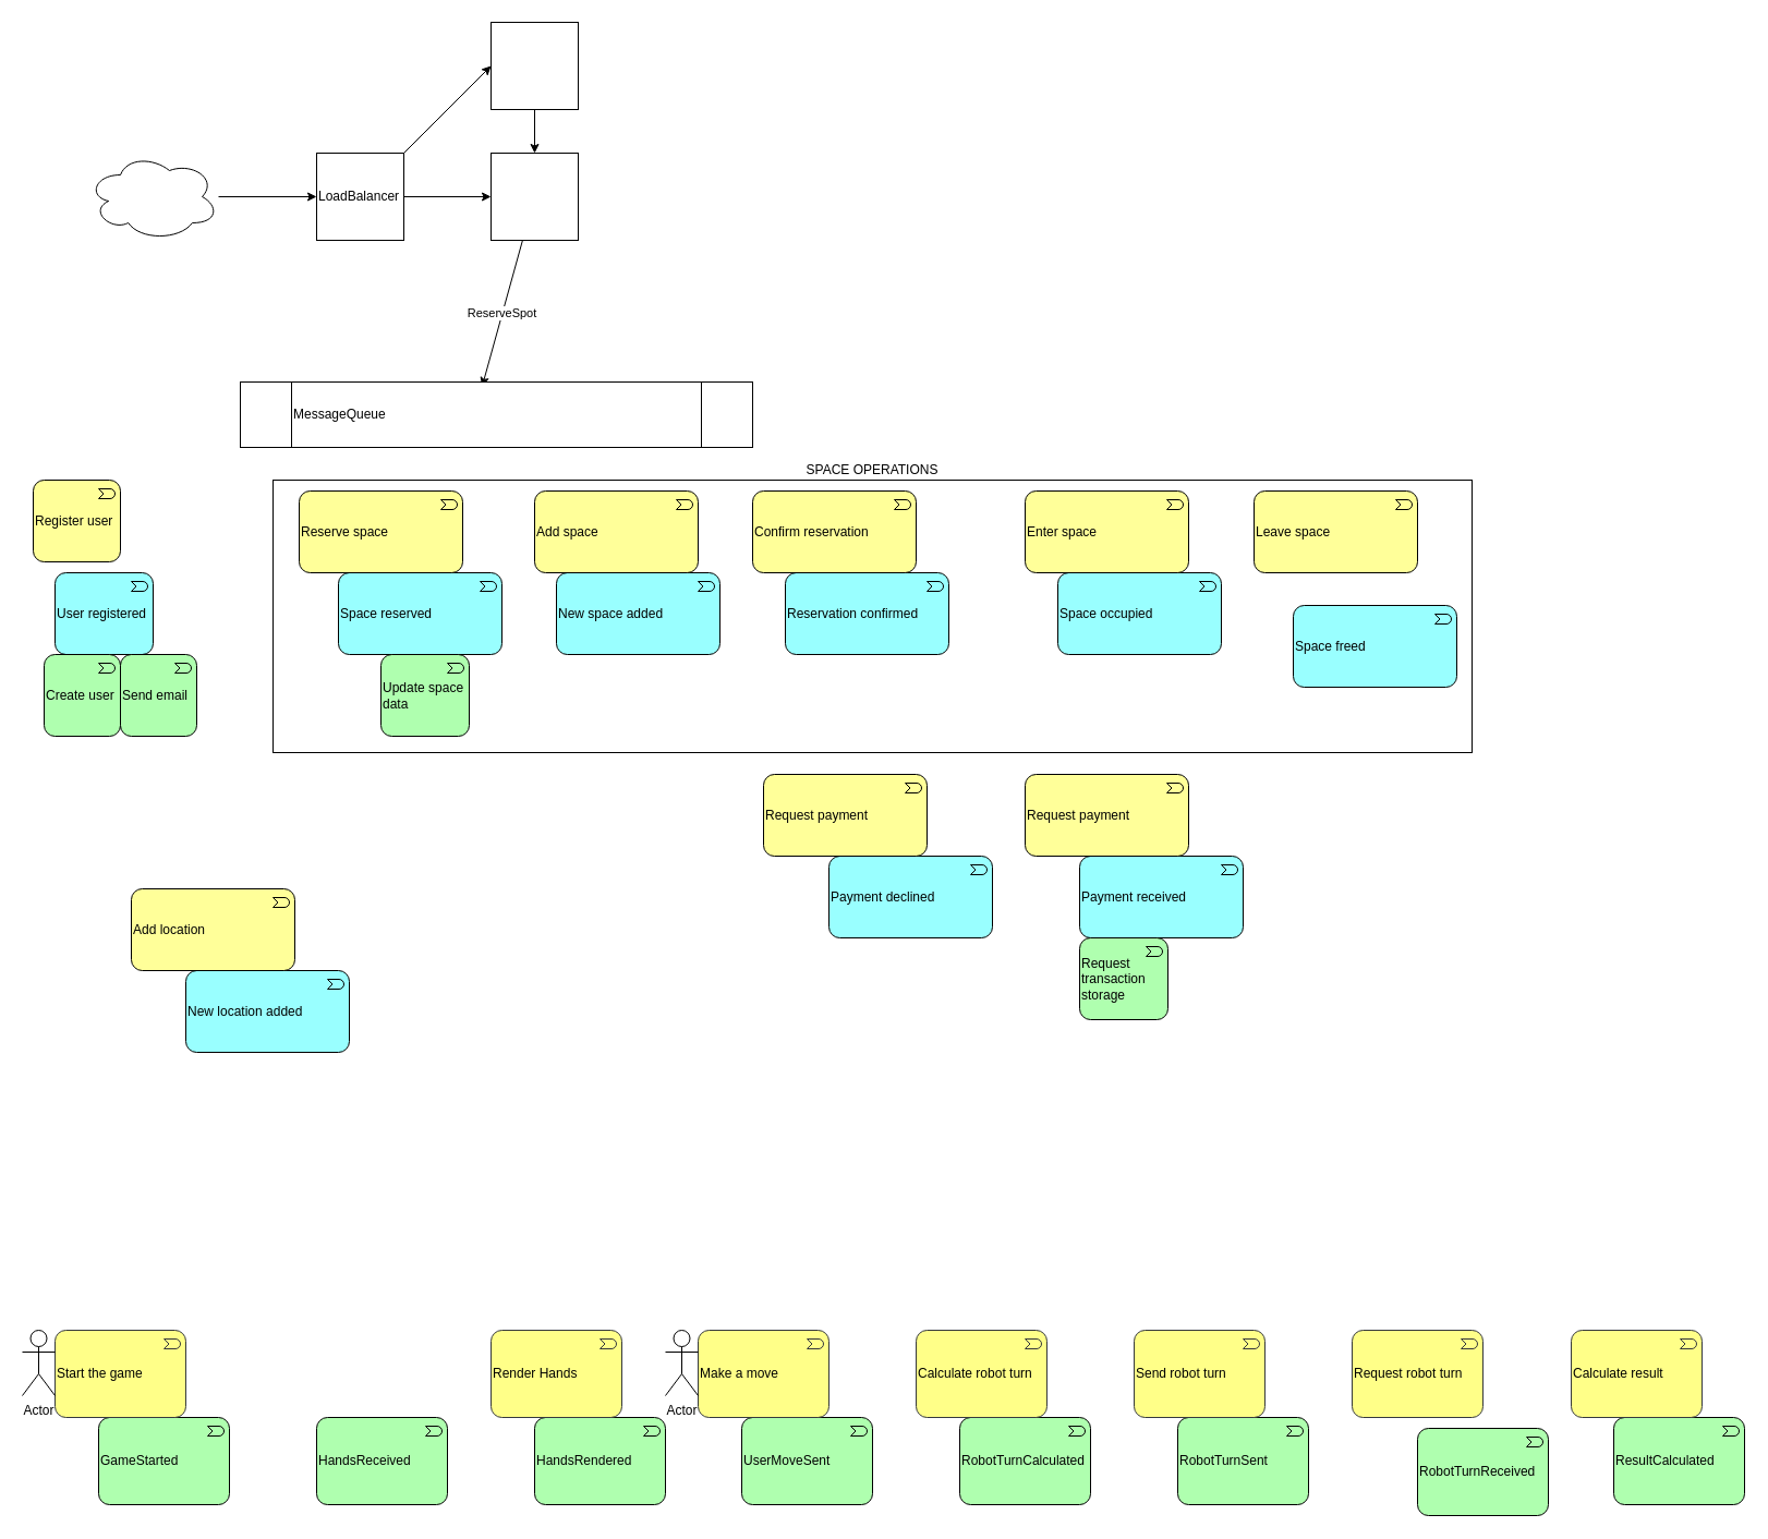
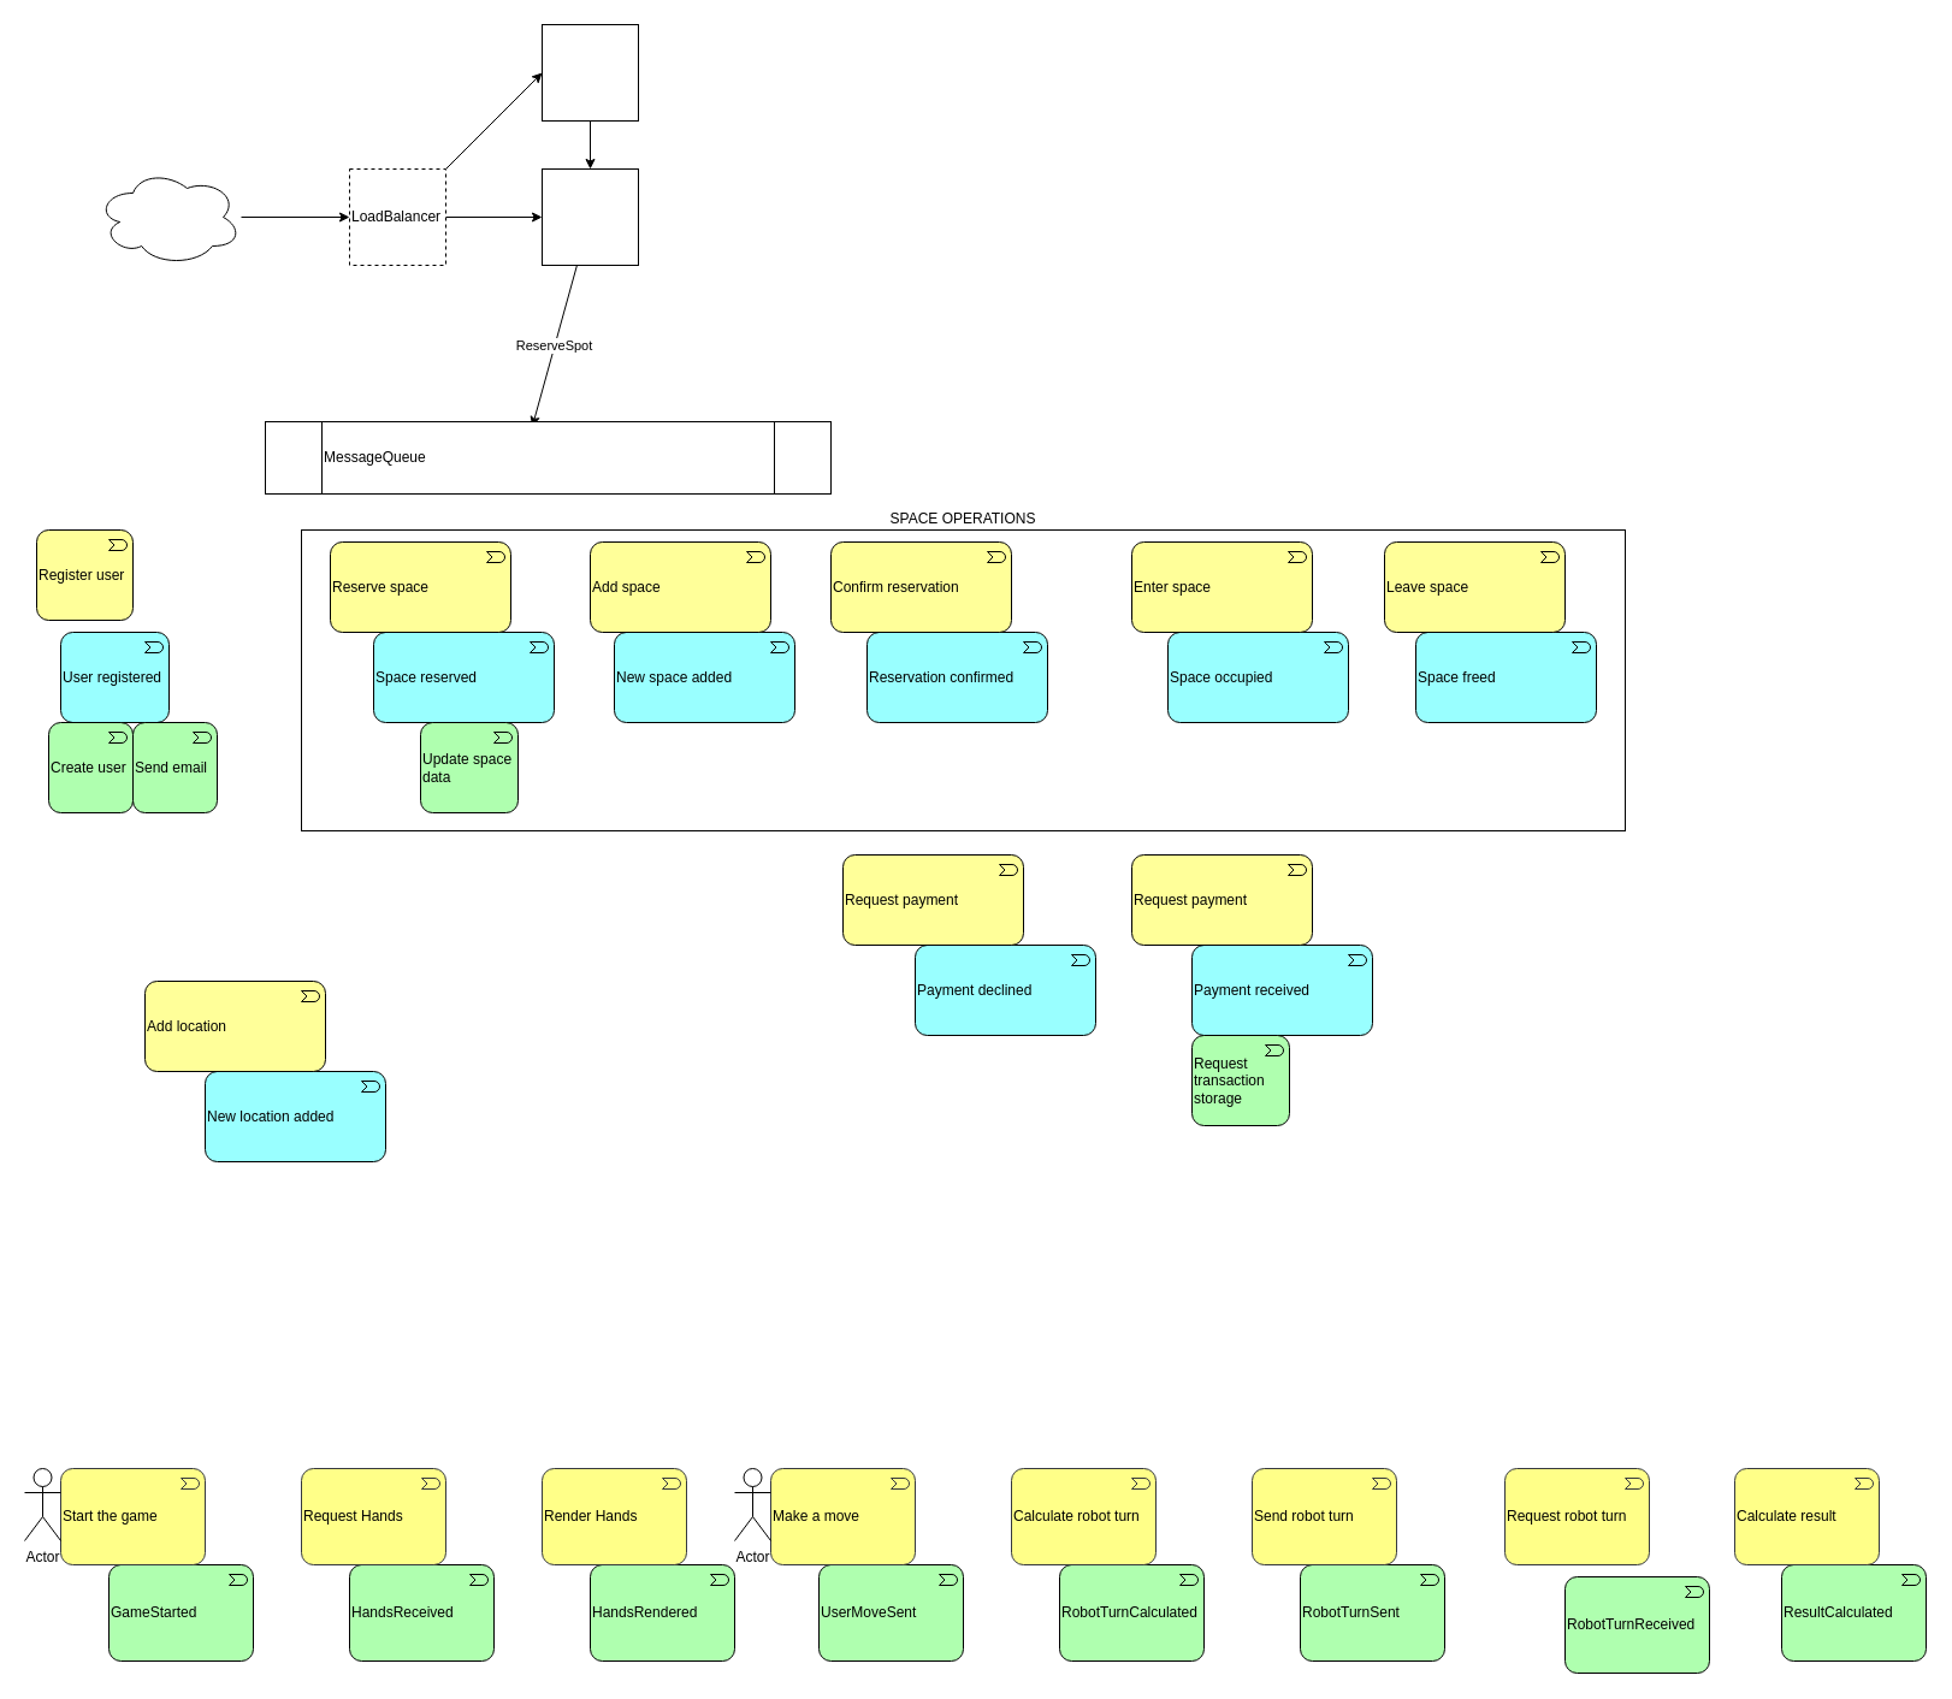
  <mxCell id="0" />
  <mxCell id="1" parent="0" />
  <mxCell id="2" value="SPACE OPERATIONS" style="rounded=0;whiteSpace=wrap;html=1;align=center;labelPosition=center;verticalLabelPosition=top;verticalAlign=bottom;" parent="1" vertex="1"><mxGeometry x="250" y="440" width="1100" height="250" as="geometry" /></mxCell>
  <mxCell id="3" style="edgeStyle=none;rounded=0;orthogonalLoop=1;jettySize=auto;html=1;entryX=0;entryY=0.5;entryDx=0;entryDy=0;" parent="1" source="4" target="7" edge="1"><mxGeometry relative="1" as="geometry" /></mxCell>
  <mxCell id="4" value="" style="ellipse;shape=cloud;whiteSpace=wrap;html=1;align=left;" parent="1" vertex="1"><mxGeometry x="80" y="140" width="120" height="80" as="geometry" /></mxCell>
  <mxCell id="5" style="edgeStyle=none;rounded=0;orthogonalLoop=1;jettySize=auto;html=1;entryX=0;entryY=0.5;entryDx=0;entryDy=0;" parent="1" source="7" target="9" edge="1"><mxGeometry relative="1" as="geometry" /></mxCell>
  <mxCell id="6" style="edgeStyle=none;rounded=0;orthogonalLoop=1;jettySize=auto;html=1;entryX=0;entryY=0.5;entryDx=0;entryDy=0;" parent="1" source="7" target="12" edge="1"><mxGeometry relative="1" as="geometry" /></mxCell>
- <mxCell id="7" value="LoadBalancer" style="whiteSpace=wrap;html=1;aspect=fixed;align=left;" parent="1" vertex="1"><mxGeometry x="290" y="140" width="80" height="80" as="geometry" /></mxCell>
+ <mxCell id="7" value="LoadBalancer" style="whiteSpace=wrap;html=1;aspect=fixed;align=left;dashed=1;" parent="1" vertex="1"><mxGeometry x="290" y="140" width="80" height="80" as="geometry" /></mxCell>
  <mxCell id="8" value="ReserveSpot" style="edgeStyle=none;rounded=0;orthogonalLoop=1;jettySize=auto;html=1;entryX=0.472;entryY=0.067;entryDx=0;entryDy=0;entryPerimeter=0;" parent="1" source="9" target="10" edge="1"><mxGeometry relative="1" as="geometry" /></mxCell>
  <mxCell id="9" value="" style="whiteSpace=wrap;html=1;aspect=fixed;align=left;" parent="1" vertex="1"><mxGeometry x="450" y="140" width="80" height="80" as="geometry" /></mxCell>
  <mxCell id="10" value="MessageQueue" style="shape=process;whiteSpace=wrap;html=1;backgroundOutline=1;align=left;" parent="1" vertex="1"><mxGeometry x="220" y="350" width="470" height="60" as="geometry" /></mxCell>
  <mxCell id="11" style="edgeStyle=none;rounded=0;orthogonalLoop=1;jettySize=auto;html=1;" parent="1" source="12" target="9" edge="1"><mxGeometry relative="1" as="geometry" /></mxCell>
  <mxCell id="12" value="" style="whiteSpace=wrap;html=1;aspect=fixed;align=left;" parent="1" vertex="1"><mxGeometry x="450" y="20" width="80" height="80" as="geometry" /></mxCell>
  <mxCell id="13" value="User registered" style="html=1;outlineConnect=0;whiteSpace=wrap;fillColor=#99ffff;shape=mxgraph.archimate3.application;appType=event;archiType=rounded;align=left;" parent="1" vertex="1"><mxGeometry x="50" y="525" width="90" height="75" as="geometry" /></mxCell>
  <mxCell id="14" value="Space reserved" style="html=1;outlineConnect=0;whiteSpace=wrap;fillColor=#99ffff;shape=mxgraph.archimate3.application;appType=event;archiType=rounded;align=left;" parent="1" vertex="1"><mxGeometry x="310" y="525" width="150" height="75" as="geometry" /></mxCell>
  <mxCell id="15" value="Reservation confirmed" style="html=1;outlineConnect=0;whiteSpace=wrap;fillColor=#99ffff;shape=mxgraph.archimate3.application;appType=event;archiType=rounded;align=left;" parent="1" vertex="1"><mxGeometry x="720" y="525" width="150" height="75" as="geometry" /></mxCell>
- <mxCell id="16" value="Space freed" style="html=1;outlineConnect=0;whiteSpace=wrap;fillColor=#99ffff;shape=mxgraph.archimate3.application;appType=event;archiType=rounded;align=left;" parent="1" vertex="1"><mxGeometry x="1186" y="555" width="150" height="75" as="geometry" /></mxCell>
+ <mxCell id="16" value="Space freed" style="html=1;outlineConnect=0;whiteSpace=wrap;fillColor=#99ffff;shape=mxgraph.archimate3.application;appType=event;archiType=rounded;align=left;" parent="1" vertex="1"><mxGeometry x="1176" y="525" width="150" height="75" as="geometry" /></mxCell>
  <mxCell id="17" value="New space added" style="html=1;outlineConnect=0;whiteSpace=wrap;fillColor=#99ffff;shape=mxgraph.archimate3.application;appType=event;archiType=rounded;align=left;" parent="1" vertex="1"><mxGeometry x="510" y="525" width="150" height="75" as="geometry" /></mxCell>
  <mxCell id="18" value="New location added" style="html=1;outlineConnect=0;whiteSpace=wrap;fillColor=#99ffff;shape=mxgraph.archimate3.application;appType=event;archiType=rounded;align=left;" parent="1" vertex="1"><mxGeometry x="170" y="890" width="150" height="75" as="geometry" /></mxCell>
  <mxCell id="19" value="Payment received" style="html=1;outlineConnect=0;whiteSpace=wrap;fillColor=#99ffff;shape=mxgraph.archimate3.application;appType=event;archiType=rounded;align=left;" parent="1" vertex="1"><mxGeometry x="990" y="785" width="150" height="75" as="geometry" /></mxCell>
  <mxCell id="20" value="Space occupied" style="html=1;outlineConnect=0;whiteSpace=wrap;fillColor=#99ffff;shape=mxgraph.archimate3.application;appType=event;archiType=rounded;align=left;" parent="1" vertex="1"><mxGeometry x="970" y="525" width="150" height="75" as="geometry" /></mxCell>
  <mxCell id="21" value="Payment declined" style="html=1;outlineConnect=0;whiteSpace=wrap;fillColor=#99ffff;shape=mxgraph.archimate3.application;appType=event;archiType=rounded;align=left;" parent="1" vertex="1"><mxGeometry x="760" y="785" width="150" height="75" as="geometry" /></mxCell>
  <mxCell id="22" value="Register user" style="html=1;outlineConnect=0;whiteSpace=wrap;fillColor=#ffff99;shape=mxgraph.archimate3.application;appType=event;archiType=rounded;align=left;" parent="1" vertex="1"><mxGeometry x="30" y="440" width="80" height="75" as="geometry" /></mxCell>
  <mxCell id="23" value="Reserve space" style="html=1;outlineConnect=0;whiteSpace=wrap;fillColor=#ffff99;shape=mxgraph.archimate3.application;appType=event;archiType=rounded;align=left;" parent="1" vertex="1"><mxGeometry x="274" y="450" width="150" height="75" as="geometry" /></mxCell>
  <mxCell id="24" value="Request payment" style="html=1;outlineConnect=0;whiteSpace=wrap;fillColor=#ffff99;shape=mxgraph.archimate3.application;appType=event;archiType=rounded;align=left;" parent="1" vertex="1"><mxGeometry x="940" y="710" width="150" height="75" as="geometry" /></mxCell>
  <mxCell id="25" value="Confirm reservation" style="html=1;outlineConnect=0;whiteSpace=wrap;fillColor=#ffff99;shape=mxgraph.archimate3.application;appType=event;archiType=rounded;align=left;" parent="1" vertex="1"><mxGeometry x="690" y="450" width="150" height="75" as="geometry" /></mxCell>
  <mxCell id="26" value="Enter space" style="html=1;outlineConnect=0;whiteSpace=wrap;fillColor=#ffff99;shape=mxgraph.archimate3.application;appType=event;archiType=rounded;align=left;" parent="1" vertex="1"><mxGeometry x="940" y="450" width="150" height="75" as="geometry" /></mxCell>
  <mxCell id="27" value="Leave space" style="html=1;outlineConnect=0;whiteSpace=wrap;fillColor=#ffff99;shape=mxgraph.archimate3.application;appType=event;archiType=rounded;align=left;" parent="1" vertex="1"><mxGeometry x="1150" y="450" width="150" height="75" as="geometry" /></mxCell>
  <mxCell id="28" value="Add location" style="html=1;outlineConnect=0;whiteSpace=wrap;fillColor=#ffff99;shape=mxgraph.archimate3.application;appType=event;archiType=rounded;align=left;" parent="1" vertex="1"><mxGeometry x="120" y="815" width="150" height="75" as="geometry" /></mxCell>
  <mxCell id="29" value="Add space" style="html=1;outlineConnect=0;whiteSpace=wrap;fillColor=#ffff99;shape=mxgraph.archimate3.application;appType=event;archiType=rounded;align=left;" parent="1" vertex="1"><mxGeometry x="490" y="450" width="150" height="75" as="geometry" /></mxCell>
  <mxCell id="30" value="Request payment" style="html=1;outlineConnect=0;whiteSpace=wrap;fillColor=#ffff99;shape=mxgraph.archimate3.application;appType=event;archiType=rounded;align=left;" parent="1" vertex="1"><mxGeometry x="700" y="710" width="150" height="75" as="geometry" /></mxCell>
  <mxCell id="31" value="Create user" style="html=1;outlineConnect=0;whiteSpace=wrap;fillColor=#AFFFAF;shape=mxgraph.archimate3.application;appType=event;archiType=rounded;align=left;" parent="1" vertex="1"><mxGeometry x="40" y="600" width="70" height="75" as="geometry" /></mxCell>
  <mxCell id="32" value="Send email" style="html=1;outlineConnect=0;whiteSpace=wrap;fillColor=#AFFFAF;shape=mxgraph.archimate3.application;appType=event;archiType=rounded;align=left;" parent="1" vertex="1"><mxGeometry x="110" y="600" width="70" height="75" as="geometry" /></mxCell>
  <mxCell id="33" value="Update space data" style="html=1;outlineConnect=0;whiteSpace=wrap;fillColor=#AFFFAF;shape=mxgraph.archimate3.application;appType=event;archiType=rounded;align=left;" parent="1" vertex="1"><mxGeometry x="349" y="600" width="81" height="75" as="geometry" /></mxCell>
  <mxCell id="34" value="Request transaction storage" style="html=1;outlineConnect=0;whiteSpace=wrap;fillColor=#AFFFAF;shape=mxgraph.archimate3.application;appType=event;archiType=rounded;align=left;" parent="1" vertex="1"><mxGeometry x="990" y="860" width="81" height="75" as="geometry" /></mxCell>
  <mxCell id="35" value="GameStarted" style="html=1;outlineConnect=0;whiteSpace=wrap;fillColor=#AFFFAF;shape=mxgraph.archimate3.application;appType=event;archiType=rounded;align=left;" vertex="1" parent="1"><mxGeometry x="90" y="1300" width="120" height="80" as="geometry" /></mxCell>
  <mxCell id="36" value="HandsReceived" style="html=1;outlineConnect=0;whiteSpace=wrap;fillColor=#AFFFAF;shape=mxgraph.archimate3.application;appType=event;archiType=rounded;align=left;" vertex="1" parent="1"><mxGeometry x="290" y="1300" width="120" height="80" as="geometry" /></mxCell>
  <mxCell id="37" value="UserMoveSent" style="html=1;outlineConnect=0;whiteSpace=wrap;fillColor=#AFFFAF;shape=mxgraph.archimate3.application;appType=event;archiType=rounded;align=left;" vertex="1" parent="1"><mxGeometry x="680" y="1300" width="120" height="80" as="geometry" /></mxCell>
  <mxCell id="38" value="RobotTurnCalculated" style="html=1;outlineConnect=0;whiteSpace=wrap;fillColor=#AFFFAF;shape=mxgraph.archimate3.application;appType=event;archiType=rounded;align=left;" vertex="1" parent="1"><mxGeometry x="880" y="1300" width="120" height="80" as="geometry" /></mxCell>
  <mxCell id="39" value="ResultCalculated" style="html=1;outlineConnect=0;whiteSpace=wrap;fillColor=#AFFFAF;shape=mxgraph.archimate3.application;appType=event;archiType=rounded;align=left;" vertex="1" parent="1"><mxGeometry x="1480" y="1300" width="120" height="80" as="geometry" /></mxCell>
  <mxCell id="40" value="Start the game" style="html=1;outlineConnect=0;whiteSpace=wrap;fillColor=#ffff88;shape=mxgraph.archimate3.application;appType=event;archiType=rounded;align=left;strokeColor=#36393d;" vertex="1" parent="1"><mxGeometry x="50" y="1220" width="120" height="80" as="geometry" /></mxCell>
  <mxCell id="41" value="Actor" style="shape=umlActor;verticalLabelPosition=bottom;labelBackgroundColor=#ffffff;verticalAlign=top;html=1;outlineConnect=0;" vertex="1" parent="1"><mxGeometry x="20" y="1220" width="30" height="60" as="geometry" /></mxCell>
+ <mxCell id="42" value="Request Hands" style="html=1;outlineConnect=0;whiteSpace=wrap;fillColor=#ffff88;shape=mxgraph.archimate3.application;appType=event;archiType=rounded;align=left;strokeColor=#36393d;" vertex="1" parent="1"><mxGeometry x="250" y="1220" width="120" height="80" as="geometry" /></mxCell>
  <mxCell id="43" value="Make a move" style="html=1;outlineConnect=0;whiteSpace=wrap;fillColor=#ffff88;shape=mxgraph.archimate3.application;appType=event;archiType=rounded;align=left;strokeColor=#36393d;" vertex="1" parent="1"><mxGeometry x="640" y="1220" width="120" height="80" as="geometry" /></mxCell>
  <mxCell id="44" value="Calculate robot turn" style="html=1;outlineConnect=0;whiteSpace=wrap;fillColor=#ffff88;shape=mxgraph.archimate3.application;appType=event;archiType=rounded;align=left;strokeColor=#36393d;" vertex="1" parent="1"><mxGeometry x="840" y="1220" width="120" height="80" as="geometry" /></mxCell>
  <mxCell id="45" value="Actor" style="shape=umlActor;verticalLabelPosition=bottom;labelBackgroundColor=#ffffff;verticalAlign=top;html=1;outlineConnect=0;" vertex="1" parent="1"><mxGeometry x="610" y="1220" width="30" height="60" as="geometry" /></mxCell>
  <mxCell id="46" value="RobotTurnSent" style="html=1;outlineConnect=0;whiteSpace=wrap;fillColor=#AFFFAF;shape=mxgraph.archimate3.application;appType=event;archiType=rounded;align=left;" vertex="1" parent="1"><mxGeometry x="1080" y="1300" width="120" height="80" as="geometry" /></mxCell>
  <mxCell id="47" value="RobotTurnReceived" style="html=1;outlineConnect=0;whiteSpace=wrap;fillColor=#AFFFAF;shape=mxgraph.archimate3.application;appType=event;archiType=rounded;align=left;" vertex="1" parent="1"><mxGeometry x="1300" y="1310" width="120" height="80" as="geometry" /></mxCell>
  <mxCell id="48" value="Send robot turn" style="html=1;outlineConnect=0;whiteSpace=wrap;fillColor=#ffff88;shape=mxgraph.archimate3.application;appType=event;archiType=rounded;align=left;strokeColor=#36393d;" vertex="1" parent="1"><mxGeometry x="1040" y="1220" width="120" height="80" as="geometry" /></mxCell>
- <mxCell id="49" value="Request robot turn" style="html=1;outlineConnect=0;whiteSpace=wrap;fillColor=#ffff88;shape=mxgraph.archimate3.application;appType=event;archiType=rounded;align=left;strokeColor=#36393d;" vertex="1" parent="1"><mxGeometry x="1240" y="1220" width="120" height="80" as="geometry" /></mxCell>
+ <mxCell id="49" value="Request robot turn" style="html=1;outlineConnect=0;whiteSpace=wrap;fillColor=#ffff88;shape=mxgraph.archimate3.application;appType=event;archiType=rounded;align=left;strokeColor=#36393d;" vertex="1" parent="1"><mxGeometry x="1250" y="1220" width="120" height="80" as="geometry" /></mxCell>
  <mxCell id="50" value="Calculate result" style="html=1;outlineConnect=0;whiteSpace=wrap;fillColor=#ffff88;shape=mxgraph.archimate3.application;appType=event;archiType=rounded;align=left;strokeColor=#36393d;" vertex="1" parent="1"><mxGeometry x="1441" y="1220" width="120" height="80" as="geometry" /></mxCell>
  <mxCell id="51" value="HandsRendered" style="html=1;outlineConnect=0;whiteSpace=wrap;fillColor=#AFFFAF;shape=mxgraph.archimate3.application;appType=event;archiType=rounded;align=left;" vertex="1" parent="1"><mxGeometry x="490" y="1300" width="120" height="80" as="geometry" /></mxCell>
  <mxCell id="52" value="Render Hands" style="html=1;outlineConnect=0;whiteSpace=wrap;fillColor=#ffff88;shape=mxgraph.archimate3.application;appType=event;archiType=rounded;align=left;strokeColor=#36393d;" vertex="1" parent="1"><mxGeometry x="450" y="1220" width="120" height="80" as="geometry" /></mxCell>
